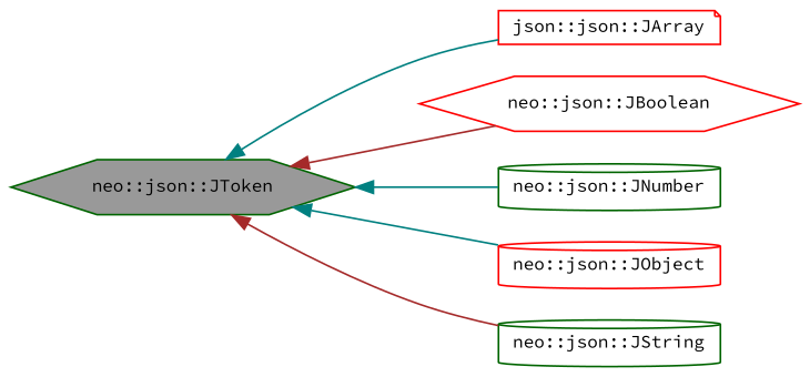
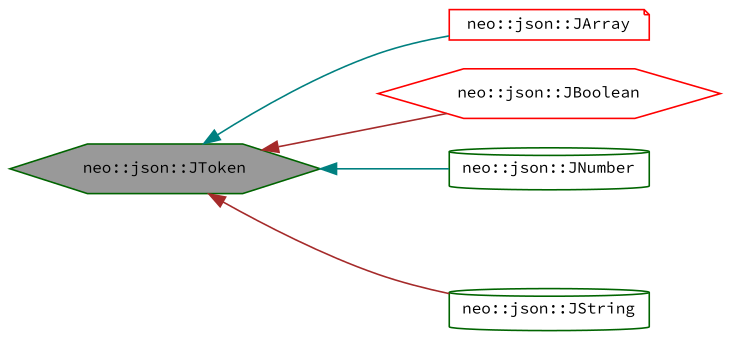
  digraph {
    fontname="Source Code Pro"
    rankdir=LR
    node [color=darkgreen fillcolor=white fontname="Source Code Pro" fontsize=10 shape=cylinder style=filled]
    edge [color=teal dir=back fontname="Source Code Pro" fontsize=10 labelfontname=Helvetica labelfontsize=10 style=solid]
    n1 [fillcolor=grey60 fontcolor=black height=0.2 label="neo::json::JToken" shape=hexagon width=0.4]
-   n2 [color=red height=0.2 label="json::json::JArray" shape=note width=0.4]
+   n2 [color=red height=0.2 label="neo::json::JArray" shape=note width=0.4]
    n3 [color=red height=0.2 label="neo::json::JBoolean" shape=hexagon width=0.4]
    n4 [height=0.2 label="neo::json::JNumber" width=0.4]
-   n5 [color=red height=0.2 label="neo::json::JObject" width=0.4]
    n6 [height=0.2 label="neo::json::JString" width=0.4]
    n1 -> n2
    n1 -> n3 [color=brown]
    n1 -> n4
-   n1 -> n5
    n1 -> n6 [color=brown]
  }
